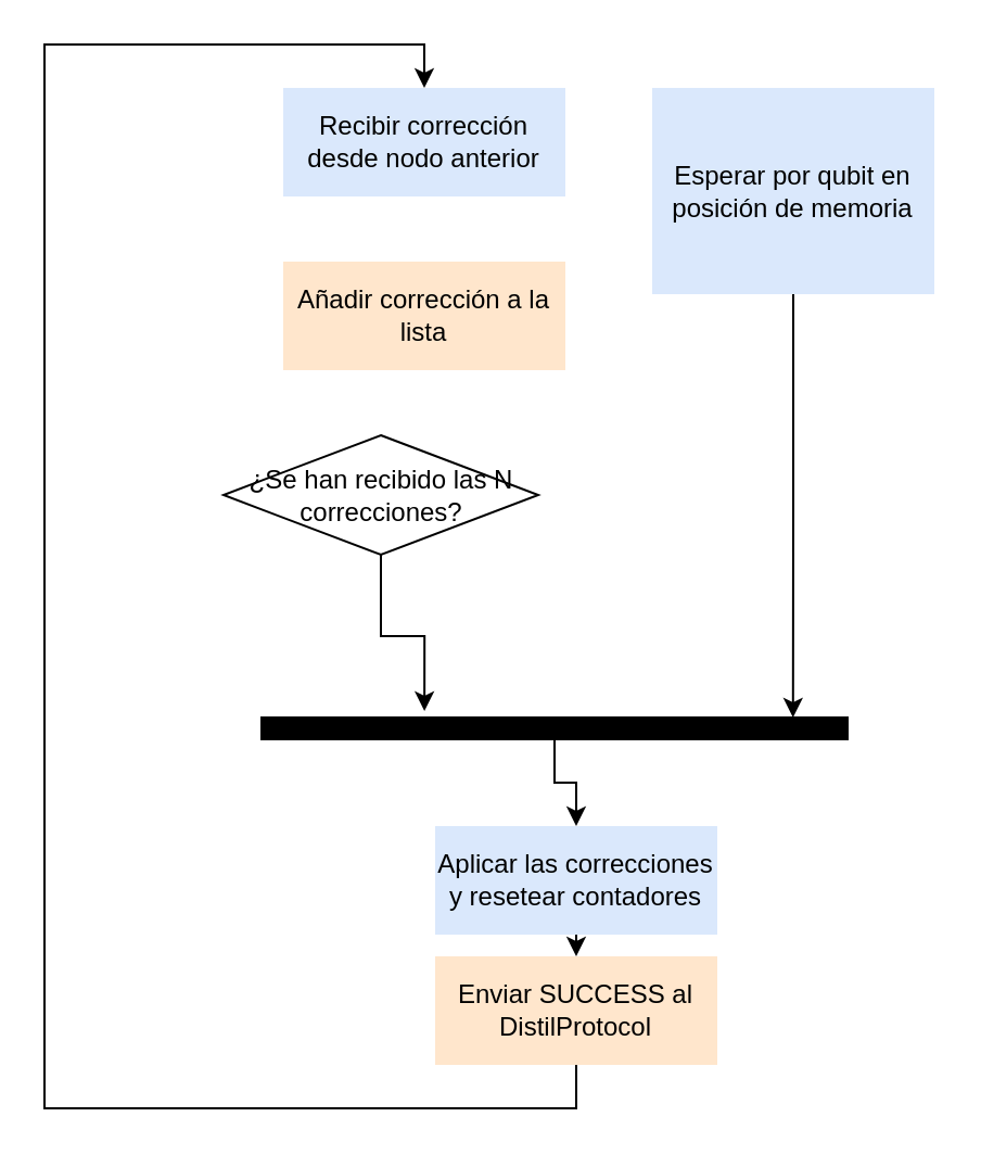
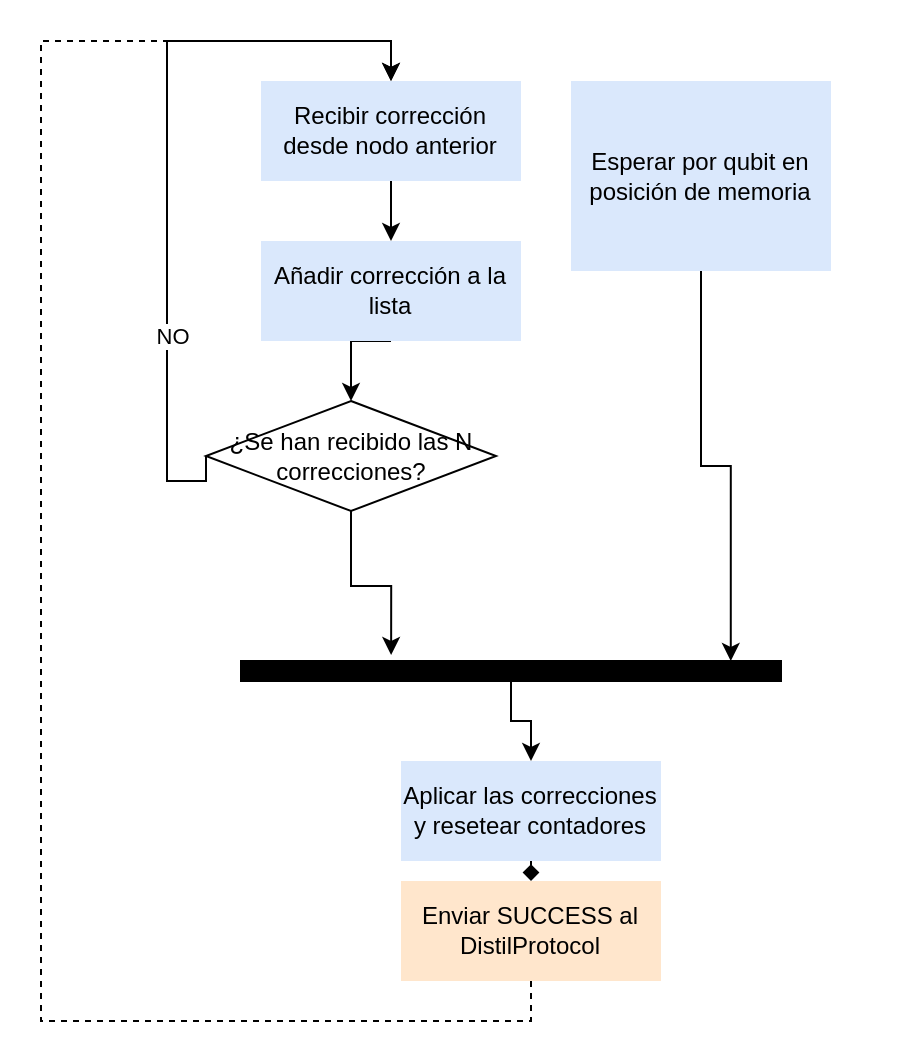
  <mxCell id="0" />
  <mxCell id="1" parent="0" />
+ <mxCell id="2" style="edgeStyle=orthogonalEdgeStyle;rounded=0;orthogonalLoop=1;jettySize=auto;html=1;exitX=0.5;exitY=1;exitDx=0;exitDy=0;entryX=0.5;entryY=0;entryDx=0;entryDy=0;" parent="1" source="3" target="5" edge="1"><mxGeometry relative="1" as="geometry" /></mxCell>
  <mxCell id="3" value="Recibir corrección desde nodo anterior" style="rounded=0;whiteSpace=wrap;html=1;fillColor=#dae8fc;strokeColor=none;" parent="1" vertex="1"><mxGeometry x="130" y="40" width="130" height="50" as="geometry" /></mxCell>
- <mxCell id="5" value="Añadir corrección a la lista" style="rounded=0;whiteSpace=wrap;html=1;fillColor=#ffe6cc;strokeColor=none;" parent="1" vertex="1"><mxGeometry x="130" y="120" width="130" height="50" as="geometry" /></mxCell>
+ <mxCell id="4" style="edgeStyle=orthogonalEdgeStyle;rounded=0;orthogonalLoop=1;jettySize=auto;html=1;exitX=0.5;exitY=1;exitDx=0;exitDy=0;entryX=0.5;entryY=0;entryDx=0;entryDy=0;" parent="1" source="5" target="8" edge="1"><mxGeometry relative="1" as="geometry" /></mxCell>
+ <mxCell id="5" value="Añadir corrección a la lista" style="rounded=0;whiteSpace=wrap;html=1;fillColor=#dae8fc;strokeColor=none;" parent="1" vertex="1"><mxGeometry x="130" y="120" width="130" height="50" as="geometry" /></mxCell>
+ <mxCell id="6" style="edgeStyle=orthogonalEdgeStyle;rounded=0;orthogonalLoop=1;jettySize=auto;html=1;exitX=0;exitY=0.5;exitDx=0;exitDy=0;entryX=0.5;entryY=0;entryDx=0;entryDy=0;" parent="1" source="8" target="3" edge="1"><mxGeometry relative="1" as="geometry"><Array as="points"><mxPoint x="83" y="240" /><mxPoint x="83" y="20" /><mxPoint x="195" y="20" /></Array></mxGeometry></mxCell>
+ <mxCell id="7" value="NO" style="edgeLabel;html=1;align=center;verticalAlign=middle;resizable=0;points=[];" parent="6" vertex="1" connectable="0"><mxGeometry x="-0.454" y="-2" relative="1" as="geometry"><mxPoint as="offset" /></mxGeometry></mxCell>
  <mxCell id="8" value="¿Se han recibido las N correcciones?" style="rhombus;whiteSpace=wrap;html=1;" parent="1" vertex="1"><mxGeometry x="102.5" y="200" width="145" height="55" as="geometry" /></mxCell>
- <mxCell id="9" style="edgeStyle=orthogonalEdgeStyle;rounded=0;orthogonalLoop=1;jettySize=auto;html=1;exitX=0.5;exitY=1;exitDx=0;exitDy=0;entryX=0.5;entryY=0;entryDx=0;entryDy=0;" parent="1" source="10" target="12" edge="1"><mxGeometry relative="1" as="geometry" /></mxCell>
+ <mxCell id="9" style="edgeStyle=orthogonalEdgeStyle;rounded=0;orthogonalLoop=1;jettySize=auto;html=1;exitX=0.5;exitY=1;exitDx=0;exitDy=0;entryX=0.5;entryY=0;entryDx=0;entryDy=0;endArrow=diamond;" parent="1" source="10" target="12" edge="1"><mxGeometry relative="1" as="geometry" /></mxCell>
  <mxCell id="10" value="Aplicar las correcciones y resetear contadores" style="rounded=0;whiteSpace=wrap;html=1;fillColor=#dae8fc;strokeColor=none;" parent="1" vertex="1"><mxGeometry x="200" y="380" width="130" height="50" as="geometry" /></mxCell>
- <mxCell id="11" style="edgeStyle=orthogonalEdgeStyle;rounded=0;orthogonalLoop=1;jettySize=auto;html=1;exitX=0.5;exitY=1;exitDx=0;exitDy=0;entryX=0.5;entryY=0;entryDx=0;entryDy=0;" parent="1" source="12" target="3" edge="1"><mxGeometry relative="1" as="geometry"><Array as="points"><mxPoint x="265" y="510" /><mxPoint x="20" y="510" /><mxPoint x="20" y="20" /><mxPoint x="195" y="20" /></Array></mxGeometry></mxCell>
+ <mxCell id="11" style="edgeStyle=orthogonalEdgeStyle;rounded=0;orthogonalLoop=1;jettySize=auto;html=1;exitX=0.5;exitY=1;exitDx=0;exitDy=0;entryX=0.5;entryY=0;entryDx=0;entryDy=0;dashed=1;" parent="1" source="12" target="3" edge="1"><mxGeometry relative="1" as="geometry"><Array as="points"><mxPoint x="265" y="510" /><mxPoint x="20" y="510" /><mxPoint x="20" y="20" /><mxPoint x="195" y="20" /></Array></mxGeometry></mxCell>
  <mxCell id="12" value="Enviar SUCCESS al DistilProtocol" style="rounded=0;whiteSpace=wrap;html=1;fillColor=#ffe6cc;strokeColor=none;" parent="1" vertex="1"><mxGeometry x="200" y="440" width="130" height="50" as="geometry" /></mxCell>
  <mxCell id="13" style="edgeStyle=orthogonalEdgeStyle;rounded=0;orthogonalLoop=1;jettySize=auto;html=1;exitX=0.5;exitY=1;exitDx=0;exitDy=0;entryX=0.5;entryY=0;entryDx=0;entryDy=0;" parent="1" source="14" target="10" edge="1"><mxGeometry relative="1" as="geometry" /></mxCell>
  <mxCell id="14" value="" style="whiteSpace=wrap;html=1;rounded=0;shadow=0;comic=0;labelBackgroundColor=none;strokeWidth=1;fillColor=#000000;fontFamily=Verdana;fontSize=12;align=center;rotation=0;" parent="1" vertex="1"><mxGeometry x="120" y="330" width="270" height="10" as="geometry" /></mxCell>
- <mxCell id="15" value="Esperar por qubit en posición de memoria" style="rounded=0;whiteSpace=wrap;html=1;fillColor=#dae8fc;strokeColor=none;" parent="1" vertex="1"><mxGeometry x="300" y="40" width="130" height="95" as="geometry" /></mxCell>
+ <mxCell id="15" value="Esperar por qubit en posición de memoria" style="rounded=0;whiteSpace=wrap;html=1;fillColor=#dae8fc;strokeColor=none;" parent="1" vertex="1"><mxGeometry x="285" y="40" width="130" height="95" as="geometry" /></mxCell>
  <mxCell id="16" style="edgeStyle=orthogonalEdgeStyle;rounded=0;orthogonalLoop=1;jettySize=auto;html=1;exitX=0.5;exitY=1;exitDx=0;exitDy=0;entryX=0.278;entryY=-0.3;entryDx=0;entryDy=0;entryPerimeter=0;" parent="1" source="8" target="14" edge="1"><mxGeometry relative="1" as="geometry" /></mxCell>
  <mxCell id="17" style="edgeStyle=orthogonalEdgeStyle;rounded=0;orthogonalLoop=1;jettySize=auto;html=1;exitX=0.5;exitY=1;exitDx=0;exitDy=0;entryX=0.907;entryY=0;entryDx=0;entryDy=0;entryPerimeter=0;" parent="1" source="15" target="14" edge="1"><mxGeometry relative="1" as="geometry" /></mxCell>
